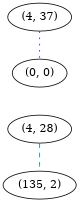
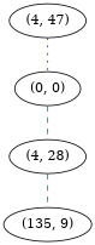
  graph {
    edge [color=teal style=dashed weight=1]
-   "(4, 37)"
+   "(4, 37)" [label="(4, 47)"]
    "(0, 0)"
    "(4, 28)"
-   "(135, 2)"
+   "(135, 2)" [label="(135, 9)"]
    "(4, 37)" -- "(0, 0)" [color=blue style=dotted]
+   "(0, 0)" -- "(4, 28)" [weight=4]
    "(4, 28)" -- "(135, 2)"
  }
